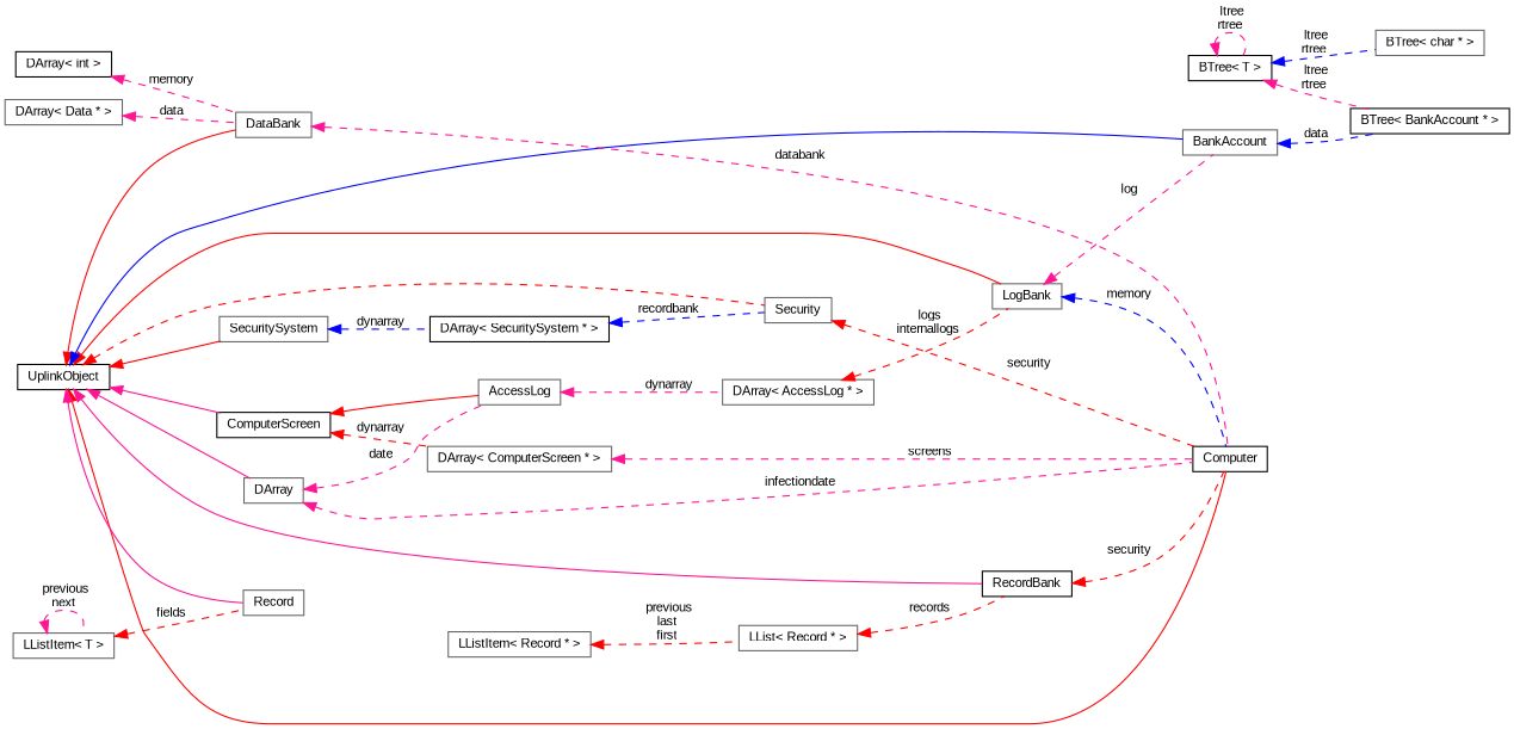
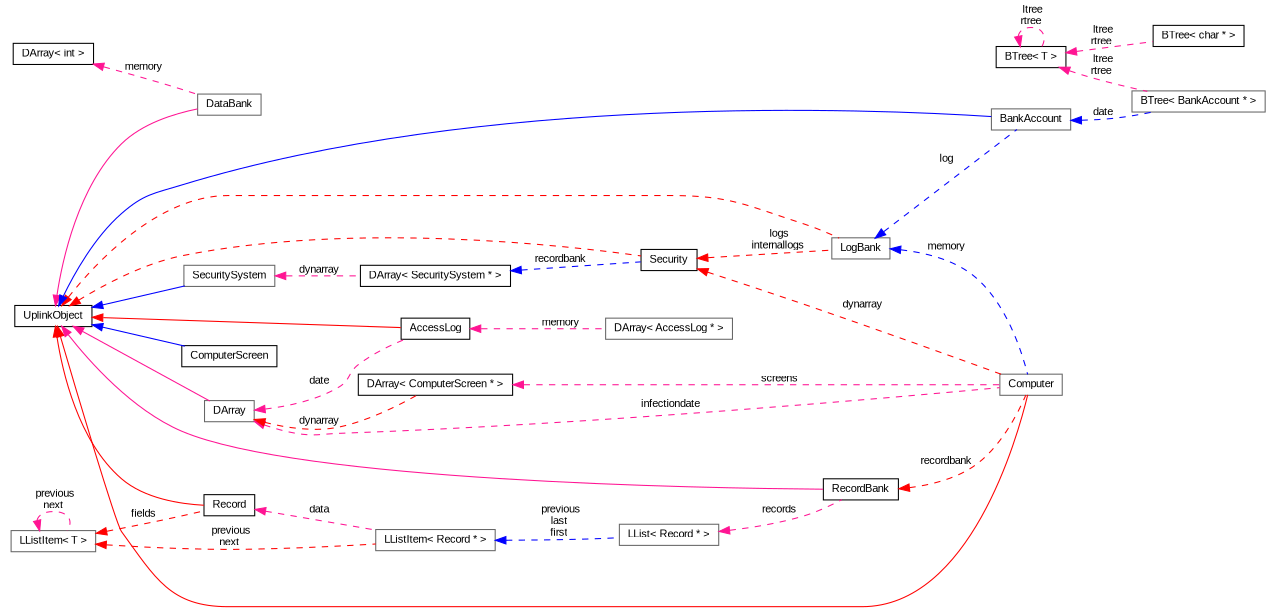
  digraph {
    fontname="Liberation Sans"
    rankdir=LR
    node [color=gray40 fillcolor=white fontname="Liberation Sans" fontsize=10 shape=record style=filled]
    edge [color=deeppink dir=back fontname="Liberation Sans" fontsize=10 labelfontname=Helvetica labelfontsize=10 style=dashed]
-   n1 [color=black height=0.2 label=Computer width=0.4]
+   n1 [height=0.2 label=Computer width=0.4]
    n2 [color=black height=0.2 label=UplinkObject width=0.4]
    n3 [height=0.2 label=LogBank width=0.4]
-   n4 [height=0.2 label=AccessLog width=0.4]
+   n4 [color=black height=0.2 label=AccessLog width=0.4]
    n5 [height=0.2 label=DArray width=0.4]
    n6 [color=black height=0.2 label=RecordBank width=0.4]
-   n7 [height=0.2 label=Record width=0.4]
+   n7 [color=black height=0.2 label=Record width=0.4]
    n8 [height=0.2 label=DataBank width=0.4]
    n9 [color=black height=0.2 label=ComputerScreen width=0.4]
-   n10 [height=0.2 label=Security width=0.4]
+   n10 [color=black height=0.2 label=Security width=0.4]
    n11 [height=0.2 label=SecuritySystem width=0.4]
    n12 [height=0.2 label=BankAccount width=0.4]
    n13 [height=0.2 label="DArray\< AccessLog * \>" width=0.4]
    n14 [height=0.2 label="LListItem\< Record * \>" width=0.4]
-   n15 [height=0.2 label="DArray\< ComputerScreen * \>" width=0.4]
+   n15 [color=black height=0.2 label="DArray\< ComputerScreen * \>" width=0.4]
    n16 [color=black height=0.2 label="DArray\< SecuritySystem * \>" width=0.4]
-   n17 [color=black height=0.2 label="BTree\< BankAccount * \>" width=0.4]
+   n17 [height=0.2 label="BTree\< BankAccount * \>" width=0.4]
    n18 [height=0.2 label="LList\< Record * \>" width=0.4]
-   n19 [height=0.2 label="BTree\< char * \>" width=0.4]
+   n19 [color=black height=0.2 label="BTree\< char * \>" width=0.4]
    n20 [color=black height=0.2 label="BTree\< T \>" width=0.4]
    n21 [height=0.2 label="LListItem\< T \>" width=0.4]
-   n22 [height=0.2 label="DArray\< Data * \>" width=0.4]
    n23 [color=black height=0.2 label="DArray\< int \>" width=0.4]
    n2 -> n1 [color=red style=solid]
-   n2 -> n3 [color=red style=solid]
-   n9 -> n4 [color=red style=solid]
+   n2 -> n3 [color=red]
+   n2 -> n4 [color=red style=solid]
    n2 -> n5 [style=solid]
    n2 -> n6 [style=solid]
-   n2 -> n7 [style=solid]
-   n2 -> n8 [color=red style=solid]
-   n2 -> n9 [style=solid]
+   n2 -> n7 [color=red style=solid]
+   n2 -> n8 [style=solid]
+   n2 -> n9 [color=blue style=solid]
    n2 -> n10 [color=red]
-   n2 -> n11 [color=red style=solid]
+   n2 -> n11 [color=blue style=solid]
    n2 -> n12 [color=blue style=solid]
    n3 -> n1 [color=blue label=" memory"]
-   n3 -> n12 [label=" log"]
-   n4 -> n13 [label=" dynarray"]
+   n3 -> n12 [color=blue label=" log"]
+   n4 -> n13 [label=" memory"]
    n5 -> n1 [label=" infectiondate"]
    n5 -> n4 [label=" date"]
-   n6 -> n1 [color=red label=" security"]
-   n8 -> n1 [label=" databank"]
-   n9 -> n15 [color=red label=" dynarray"]
-   n10 -> n1 [color=red label=" security"]
-   n11 -> n16 [color=blue label=" dynarray"]
-   n12 -> n17 [color=blue label=" data"]
-   n13 -> n3 [color=red label=" logs\ninternallogs"]
-   n14 -> n18 [color=red label=" previous\nlast\nfirst"]
+   n6 -> n1 [color=red label=" recordbank"]
+   n7 -> n14 [label=" data"]
+   n5 -> n15 [color=red label=" dynarray"]
+   n10 -> n1 [color=red label=" dynarray"]
+   n11 -> n16 [label=" dynarray"]
+   n12 -> n17 [color=blue label=" date"]
+   n10 -> n3 [color=red label=" logs\ninternallogs"]
+   n14 -> n18 [color=blue label=" previous\nlast\nfirst"]
    n15 -> n1 [label=" screens"]
    n16 -> n10 [color=blue label=" recordbank"]
-   n18 -> n6 [color=red label=" records"]
+   n18 -> n6 [label=" records"]
    n20 -> n17 [label=" ltree\nrtree"]
-   n20 -> n19 [color=blue label=" ltree\nrtree"]
+   n20 -> n19 [label=" ltree\nrtree"]
    n20 -> n20 [label=" ltree\nrtree"]
    n21 -> n7 [color=red label=" fields"]
+   n21 -> n14 [color=red label=" previous\nnext"]
    n21 -> n21 [label=" previous\nnext"]
-   n22 -> n8 [label=" data"]
    n23 -> n8 [label=" memory"]
  }
